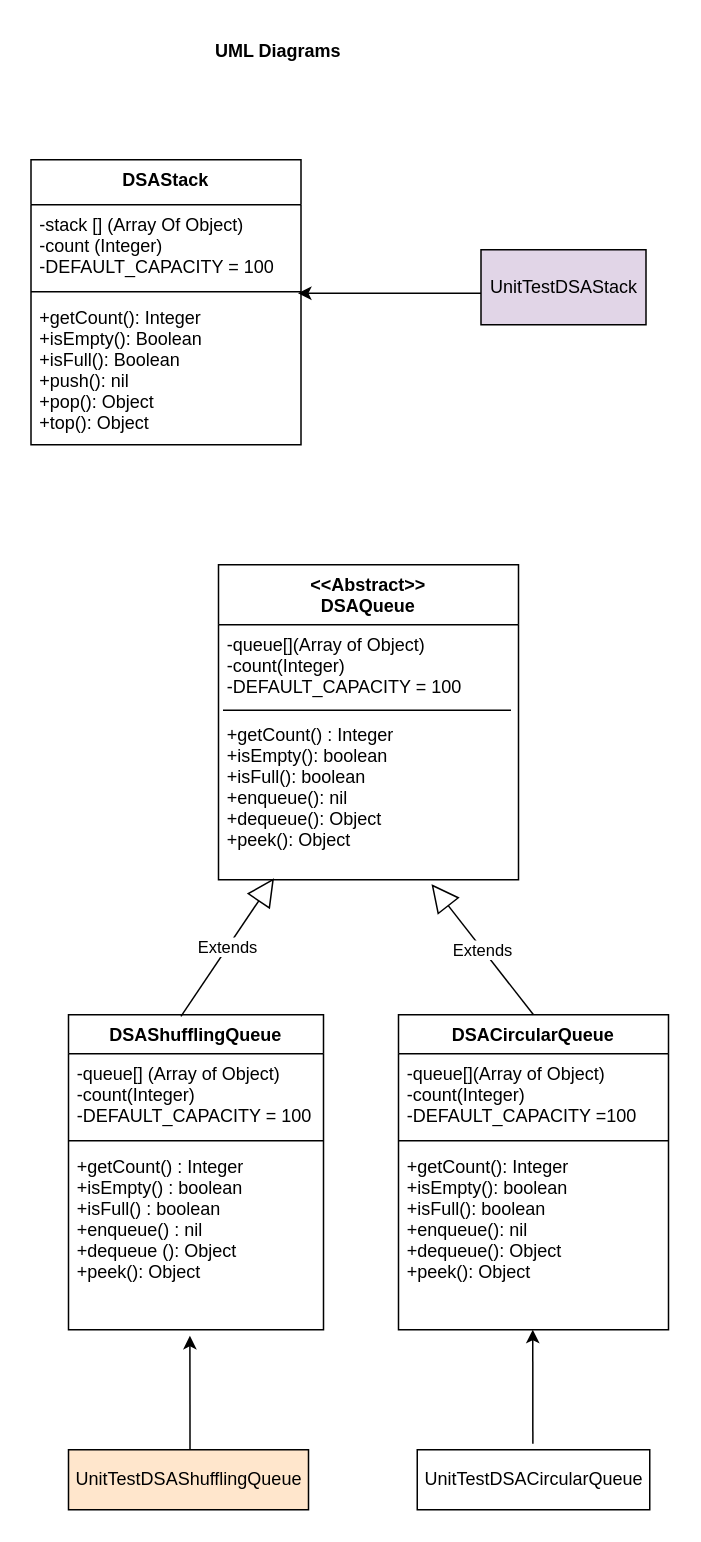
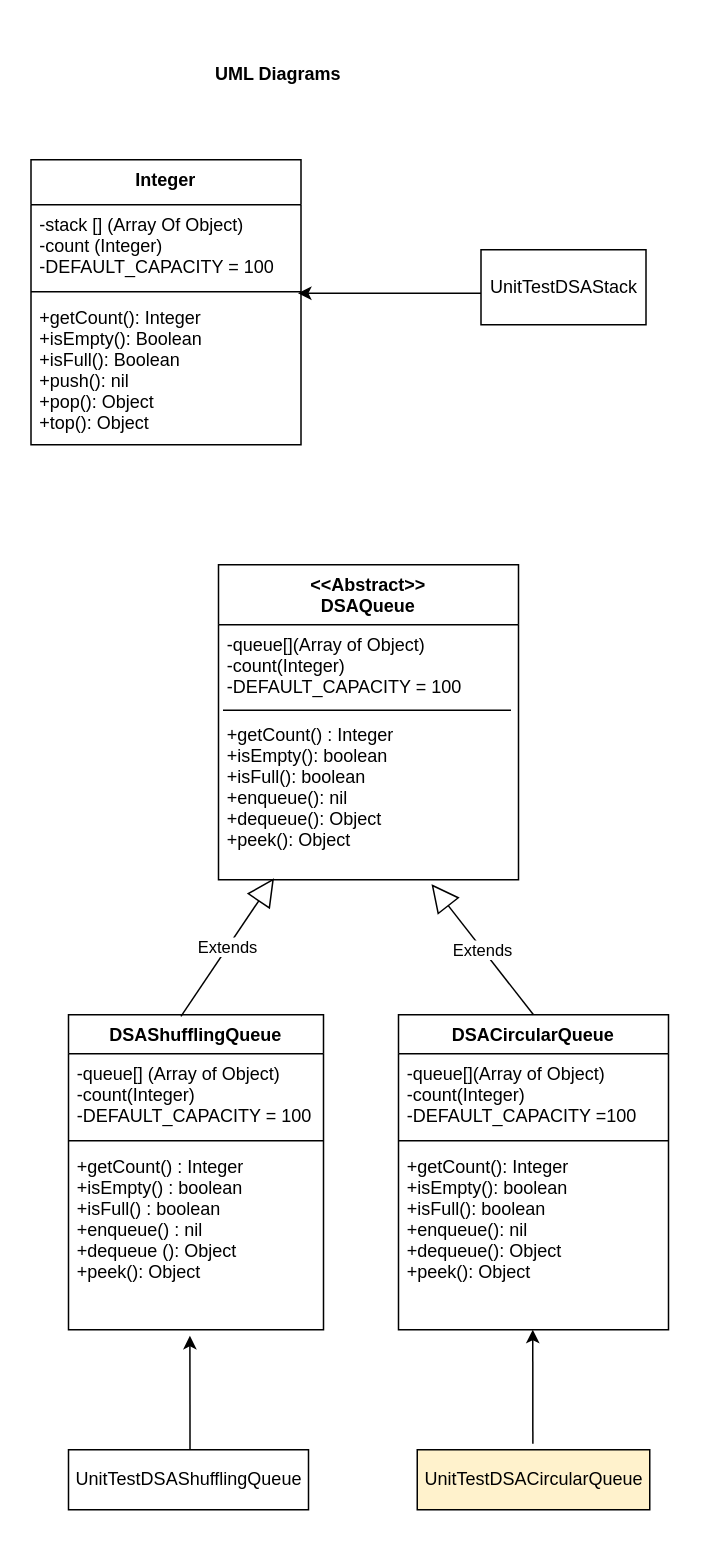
  <mxCell id="0" />
  <mxCell id="1" parent="0" />
- <mxCell id="2" value="DSAStack" style="swimlane;fontStyle=1;align=center;verticalAlign=top;childLayout=stackLayout;horizontal=1;startSize=30;horizontalStack=0;resizeParent=1;resizeParentMax=0;resizeLast=0;collapsible=1;marginBottom=0;" parent="1" vertex="1"><mxGeometry x="20" y="106" width="180" height="190" as="geometry" /></mxCell>
+ <mxCell id="2" value="Integer" style="swimlane;fontStyle=1;align=center;verticalAlign=top;childLayout=stackLayout;horizontal=1;startSize=30;horizontalStack=0;resizeParent=1;resizeParentMax=0;resizeLast=0;collapsible=1;marginBottom=0;" parent="1" vertex="1"><mxGeometry x="20" y="106" width="180" height="190" as="geometry" /></mxCell>
  <mxCell id="3" value="-stack [] (Array Of Object)&#10;-count (Integer)&#10;-DEFAULT_CAPACITY = 100&#10;" style="text;strokeColor=none;fillColor=none;align=left;verticalAlign=top;spacingLeft=4;spacingRight=4;overflow=hidden;rotatable=0;points=[[0,0.5],[1,0.5]];portConstraint=eastwest;" parent="2" vertex="1"><mxGeometry y="30" width="180" height="54" as="geometry" /></mxCell>
  <mxCell id="4" value="" style="line;strokeWidth=1;fillColor=none;align=left;verticalAlign=middle;spacingTop=-1;spacingLeft=3;spacingRight=3;rotatable=0;labelPosition=right;points=[];portConstraint=eastwest;" parent="2" vertex="1"><mxGeometry y="84" width="180" height="8" as="geometry" /></mxCell>
  <mxCell id="5" value="+getCount(): Integer&#10;+isEmpty(): Boolean&#10;+isFull(): Boolean&#10;+push(): nil&#10;+pop(): Object&#10;+top(): Object&#10;&#10;&#10;" style="text;strokeColor=none;fillColor=none;align=left;verticalAlign=top;spacingLeft=4;spacingRight=4;overflow=hidden;rotatable=0;points=[[0,0.5],[1,0.5]];portConstraint=eastwest;" parent="2" vertex="1"><mxGeometry y="92" width="180" height="98" as="geometry" /></mxCell>
  <mxCell id="6" value="DSAShufflingQueue" style="swimlane;fontStyle=1;align=center;verticalAlign=top;childLayout=stackLayout;horizontal=1;startSize=26;horizontalStack=0;resizeParent=1;resizeParentMax=0;resizeLast=0;collapsible=1;marginBottom=0;" parent="1" vertex="1"><mxGeometry x="45" y="676" width="170" height="210" as="geometry" /></mxCell>
  <mxCell id="7" value="-queue[] (Array of Object)&#10;-count(Integer)&#10;-DEFAULT_CAPACITY = 100&#10;" style="text;strokeColor=none;fillColor=none;align=left;verticalAlign=top;spacingLeft=4;spacingRight=4;overflow=hidden;rotatable=0;points=[[0,0.5],[1,0.5]];portConstraint=eastwest;" parent="6" vertex="1"><mxGeometry y="26" width="170" height="54" as="geometry" /></mxCell>
  <mxCell id="8" value="" style="line;strokeWidth=1;fillColor=none;align=left;verticalAlign=middle;spacingTop=-1;spacingLeft=3;spacingRight=3;rotatable=0;labelPosition=right;points=[];portConstraint=eastwest;" parent="6" vertex="1"><mxGeometry y="80" width="170" height="8" as="geometry" /></mxCell>
  <mxCell id="9" value="+getCount() : Integer&#10;+isEmpty() : boolean&#10;+isFull() : boolean&#10;+enqueue() : nil&#10;+dequeue (): Object&#10;+peek(): Object&#10;" style="text;strokeColor=none;fillColor=none;align=left;verticalAlign=top;spacingLeft=4;spacingRight=4;overflow=hidden;rotatable=0;points=[[0,0.5],[1,0.5]];portConstraint=eastwest;" parent="6" vertex="1"><mxGeometry y="88" width="170" height="122" as="geometry" /></mxCell>
  <mxCell id="10" value="DSACircularQueue" style="swimlane;fontStyle=1;align=center;verticalAlign=top;childLayout=stackLayout;horizontal=1;startSize=26;horizontalStack=0;resizeParent=1;resizeParentMax=0;resizeLast=0;collapsible=1;marginBottom=0;" parent="1" vertex="1"><mxGeometry x="265" y="676" width="180" height="210" as="geometry" /></mxCell>
  <mxCell id="11" value="-queue[](Array of Object)&#10;-count(Integer)&#10;-DEFAULT_CAPACITY =100&#10;" style="text;strokeColor=none;fillColor=none;align=left;verticalAlign=top;spacingLeft=4;spacingRight=4;overflow=hidden;rotatable=0;points=[[0,0.5],[1,0.5]];portConstraint=eastwest;" parent="10" vertex="1"><mxGeometry y="26" width="180" height="54" as="geometry" /></mxCell>
  <mxCell id="12" value="" style="line;strokeWidth=1;fillColor=none;align=left;verticalAlign=middle;spacingTop=-1;spacingLeft=3;spacingRight=3;rotatable=0;labelPosition=right;points=[];portConstraint=eastwest;" parent="10" vertex="1"><mxGeometry y="80" width="180" height="8" as="geometry" /></mxCell>
  <mxCell id="13" value="+getCount(): Integer&#10;+isEmpty(): boolean&#10;+isFull(): boolean&#10;+enqueue(): nil&#10;+dequeue(): Object&#10;+peek(): Object&#10;&#10;" style="text;strokeColor=none;fillColor=none;align=left;verticalAlign=top;spacingLeft=4;spacingRight=4;overflow=hidden;rotatable=0;points=[[0,0.5],[1,0.5]];portConstraint=eastwest;" parent="10" vertex="1"><mxGeometry y="88" width="180" height="122" as="geometry" /></mxCell>
  <mxCell id="14" value="&lt;&lt;Abstract&gt;&gt;&#10;DSAQueue" style="swimlane;fontStyle=1;align=center;verticalAlign=top;childLayout=stackLayout;horizontal=1;startSize=40;horizontalStack=0;resizeParent=1;resizeParentMax=0;resizeLast=0;collapsible=1;marginBottom=0;" parent="1" vertex="1"><mxGeometry x="145" y="376" width="200" height="210" as="geometry" /></mxCell>
  <mxCell id="15" value="-queue[](Array of Object)&#10;-count(Integer)&#10;-DEFAULT_CAPACITY = 100&#10;" style="text;strokeColor=none;fillColor=none;align=left;verticalAlign=top;spacingLeft=4;spacingRight=4;overflow=hidden;rotatable=0;points=[[0,0.5],[1,0.5]];portConstraint=eastwest;" vertex="1" parent="14"><mxGeometry y="40" width="200" height="60" as="geometry" /></mxCell>
  <mxCell id="16" value="+getCount() : Integer&#10;+isEmpty(): boolean&#10;+isFull(): boolean&#10;+enqueue(): nil&#10;+dequeue(): Object&#10;+peek(): Object" style="text;strokeColor=none;fillColor=none;align=left;verticalAlign=top;spacingLeft=4;spacingRight=4;overflow=hidden;rotatable=0;points=[[0,0.5],[1,0.5]];portConstraint=eastwest;" parent="14" vertex="1"><mxGeometry y="100" width="200" height="110" as="geometry" /></mxCell>
  <mxCell id="17" value="" style="endArrow=none;html=1;" edge="1" parent="14"><mxGeometry width="50" height="50" relative="1" as="geometry"><mxPoint x="3" y="97" as="sourcePoint" /><mxPoint x="195" y="97" as="targetPoint" /><Array as="points" /></mxGeometry></mxCell>
  <mxCell id="18" value="" style="endArrow=classic;html=1;entryX=0.989;entryY=1.093;entryDx=0;entryDy=0;entryPerimeter=0;" parent="1" target="3" edge="1"><mxGeometry width="50" height="50" relative="1" as="geometry"><mxPoint x="330" y="195" as="sourcePoint" /><mxPoint x="160" y="-104" as="targetPoint" /></mxGeometry></mxCell>
- <mxCell id="19" value="UnitTestDSAStack" style="html=1;fillColor=#e1d5e7;" parent="1" vertex="1"><mxGeometry x="320" y="166" width="110" height="50" as="geometry" /></mxCell>
+ <mxCell id="19" value="UnitTestDSAStack" style="html=1;" parent="1" vertex="1"><mxGeometry x="320" y="166" width="110" height="50" as="geometry" /></mxCell>
  <mxCell id="20" value="Extends" style="endArrow=block;endSize=16;endFill=0;html=1;entryX=0.185;entryY=0.991;entryDx=0;entryDy=0;entryPerimeter=0;exitX=0.441;exitY=0.005;exitDx=0;exitDy=0;exitPerimeter=0;" parent="1" source="6" target="16" edge="1"><mxGeometry width="160" relative="1" as="geometry"><mxPoint x="130" y="586" as="sourcePoint" /><mxPoint x="95" y="876" as="targetPoint" /></mxGeometry></mxCell>
  <mxCell id="21" value="Extends" style="endArrow=block;endSize=16;endFill=0;html=1;entryX=0.71;entryY=1.027;entryDx=0;entryDy=0;entryPerimeter=0;exitX=0.5;exitY=0;exitDx=0;exitDy=0;" parent="1" source="10" target="16" edge="1"><mxGeometry width="160" relative="1" as="geometry"><mxPoint x="355" y="586" as="sourcePoint" /><mxPoint x="507" y="475.01" as="targetPoint" /></mxGeometry></mxCell>
  <mxCell id="22" value="" style="endArrow=classic;html=1;entryX=0.476;entryY=1.033;entryDx=0;entryDy=0;entryPerimeter=0;" edge="1" parent="1" target="9"><mxGeometry width="50" height="50" relative="1" as="geometry"><mxPoint x="126" y="966" as="sourcePoint" /><mxPoint x="110" y="936" as="targetPoint" /><Array as="points"><mxPoint x="126" y="946" /></Array></mxGeometry></mxCell>
  <mxCell id="23" value="" style="endArrow=classic;html=1;entryX=0.476;entryY=1.033;entryDx=0;entryDy=0;entryPerimeter=0;" edge="1" parent="1"><mxGeometry width="50" height="50" relative="1" as="geometry"><mxPoint x="354.58" y="961.97" as="sourcePoint" /><mxPoint x="354.5" y="885.996" as="targetPoint" /><Array as="points" /></mxGeometry></mxCell>
- <mxCell id="24" value="UnitTestDSACircularQueue" style="html=1;" vertex="1" parent="1"><mxGeometry x="277.5" y="966" width="155" height="40" as="geometry" /></mxCell>
- <mxCell id="25" value="&lt;div&gt;UnitTestDSAShufflingQueue&lt;/div&gt;" style="html=1;fillColor=#ffe6cc;" vertex="1" parent="1"><mxGeometry x="45" y="966" width="160" height="40" as="geometry" /></mxCell>
- <mxCell id="26" value="UML Diagrams" style="text;align=center;fontStyle=1;verticalAlign=middle;spacingLeft=3;spacingRight=3;strokeColor=none;rotatable=0;points=[[0,0.5],[1,0.5]];portConstraint=eastwest;" vertex="1" parent="1"><mxGeometry x="145" y="20" width="80" height="26" as="geometry" /></mxCell>
+ <mxCell id="24" value="UnitTestDSACircularQueue" style="html=1;fillColor=#fff2cc;" vertex="1" parent="1"><mxGeometry x="277.5" y="966" width="155" height="40" as="geometry" /></mxCell>
+ <mxCell id="25" value="&lt;div&gt;UnitTestDSAShufflingQueue&lt;/div&gt;" style="html=1;" vertex="1" parent="1"><mxGeometry x="45" y="966" width="160" height="40" as="geometry" /></mxCell>
+ <mxCell id="26" value="UML Diagrams" style="text;align=center;fontStyle=1;verticalAlign=middle;spacingLeft=3;spacingRight=3;strokeColor=none;rotatable=0;points=[[0,0.5],[1,0.5]];portConstraint=eastwest;" vertex="1" parent="1"><mxGeometry x="145" y="35" width="80" height="26" as="geometry" /></mxCell>
